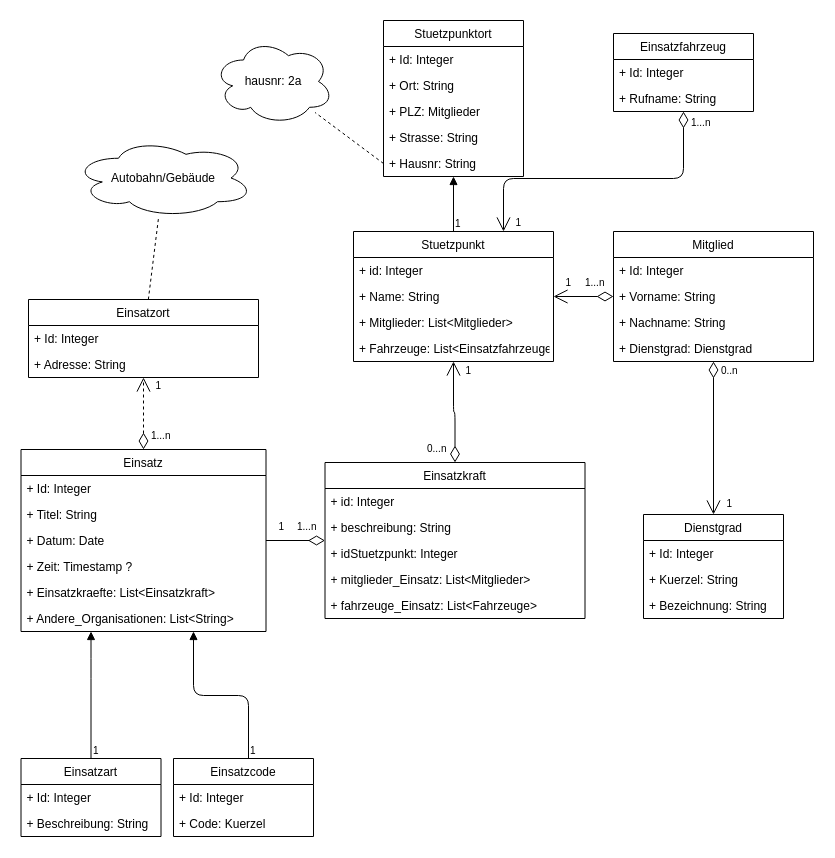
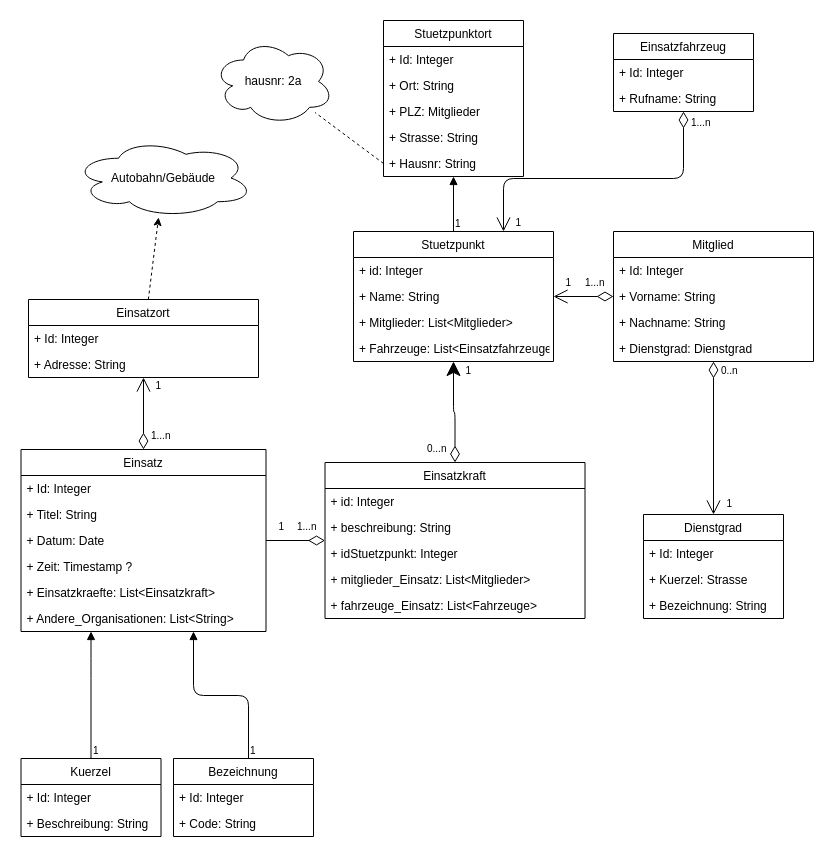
  <mxCell id="0" />
  <mxCell id="1" parent="0" />
  <mxCell id="2" value="Mitglied" style="swimlane;fontStyle=0;childLayout=stackLayout;horizontal=1;startSize=26;fillColor=none;horizontalStack=0;resizeParent=1;resizeParentMax=0;resizeLast=0;collapsible=1;marginBottom=0;" parent="1" vertex="1"><mxGeometry x="613" y="231" width="200" height="130" as="geometry" /></mxCell>
  <mxCell id="3" value="+ Id: Integer" style="text;strokeColor=none;fillColor=none;align=left;verticalAlign=top;spacingLeft=4;spacingRight=4;overflow=hidden;rotatable=0;points=[[0,0.5],[1,0.5]];portConstraint=eastwest;" parent="2" vertex="1"><mxGeometry y="26" width="200" height="26" as="geometry" /></mxCell>
  <mxCell id="4" value="+ Vorname: String" style="text;strokeColor=none;fillColor=none;align=left;verticalAlign=top;spacingLeft=4;spacingRight=4;overflow=hidden;rotatable=0;points=[[0,0.5],[1,0.5]];portConstraint=eastwest;" parent="2" vertex="1"><mxGeometry y="52" width="200" height="26" as="geometry" /></mxCell>
  <mxCell id="5" value="+ Nachname: String" style="text;strokeColor=none;fillColor=none;align=left;verticalAlign=top;spacingLeft=4;spacingRight=4;overflow=hidden;rotatable=0;points=[[0,0.5],[1,0.5]];portConstraint=eastwest;" parent="2" vertex="1"><mxGeometry y="78" width="200" height="26" as="geometry" /></mxCell>
  <mxCell id="6" value="+ Dienstgrad: Dienstgrad" style="text;strokeColor=none;fillColor=none;align=left;verticalAlign=top;spacingLeft=4;spacingRight=4;overflow=hidden;rotatable=0;points=[[0,0.5],[1,0.5]];portConstraint=eastwest;" parent="2" vertex="1"><mxGeometry y="104" width="200" height="26" as="geometry" /></mxCell>
  <mxCell id="7" value="Dienstgrad" style="swimlane;fontStyle=0;childLayout=stackLayout;horizontal=1;startSize=26;fillColor=none;horizontalStack=0;resizeParent=1;resizeParentMax=0;resizeLast=0;collapsible=1;marginBottom=0;" parent="1" vertex="1"><mxGeometry x="643" y="514" width="140" height="104" as="geometry" /></mxCell>
  <mxCell id="8" value="+ Id: Integer" style="text;strokeColor=none;fillColor=none;align=left;verticalAlign=top;spacingLeft=4;spacingRight=4;overflow=hidden;rotatable=0;points=[[0,0.5],[1,0.5]];portConstraint=eastwest;" parent="7" vertex="1"><mxGeometry y="26" width="140" height="26" as="geometry" /></mxCell>
- <mxCell id="9" value="+ Kuerzel: String" style="text;strokeColor=none;fillColor=none;align=left;verticalAlign=top;spacingLeft=4;spacingRight=4;overflow=hidden;rotatable=0;points=[[0,0.5],[1,0.5]];portConstraint=eastwest;" parent="7" vertex="1"><mxGeometry y="52" width="140" height="26" as="geometry" /></mxCell>
+ <mxCell id="9" value="+ Kuerzel: Strasse" style="text;strokeColor=none;fillColor=none;align=left;verticalAlign=top;spacingLeft=4;spacingRight=4;overflow=hidden;rotatable=0;points=[[0,0.5],[1,0.5]];portConstraint=eastwest;" parent="7" vertex="1"><mxGeometry y="52" width="140" height="26" as="geometry" /></mxCell>
  <mxCell id="10" value="+ Bezeichnung: String" style="text;strokeColor=none;fillColor=none;align=left;verticalAlign=top;spacingLeft=4;spacingRight=4;overflow=hidden;rotatable=0;points=[[0,0.5],[1,0.5]];portConstraint=eastwest;" parent="7" vertex="1"><mxGeometry y="78" width="140" height="26" as="geometry" /></mxCell>
  <mxCell id="11" value="hausnr: 2a" style="ellipse;shape=cloud;whiteSpace=wrap;html=1;" parent="1" vertex="1"><mxGeometry x="213" y="38" width="120" height="86" as="geometry" /></mxCell>
  <mxCell id="12" value="" style="endArrow=none;dashed=1;html=1;exitX=0;exitY=0.5;exitDx=0;exitDy=0;" parent="1" source="21" target="11" edge="1"><mxGeometry width="50" height="50" relative="1" as="geometry"><mxPoint x="223" y="-82" as="sourcePoint" /><mxPoint x="153" y="458" as="targetPoint" /><Array as="points" /></mxGeometry></mxCell>
  <mxCell id="13" value="Einsatzort" style="swimlane;fontStyle=0;childLayout=stackLayout;horizontal=1;startSize=26;fillColor=none;horizontalStack=0;resizeParent=1;resizeParentMax=0;resizeLast=0;collapsible=1;marginBottom=0;" parent="1" vertex="1"><mxGeometry x="28" y="299" width="230" height="78" as="geometry" /></mxCell>
  <mxCell id="14" value="+ Id: Integer" style="text;strokeColor=none;fillColor=none;align=left;verticalAlign=top;spacingLeft=4;spacingRight=4;overflow=hidden;rotatable=0;points=[[0,0.5],[1,0.5]];portConstraint=eastwest;" vertex="1" parent="13"><mxGeometry y="26" width="230" height="26" as="geometry" /></mxCell>
  <mxCell id="15" value="+ Adresse: String" style="text;strokeColor=none;fillColor=none;align=left;verticalAlign=top;spacingLeft=4;spacingRight=4;overflow=hidden;rotatable=0;points=[[0,0.5],[1,0.5]];portConstraint=eastwest;" parent="13" vertex="1"><mxGeometry y="52" width="230" height="26" as="geometry" /></mxCell>
  <mxCell id="16" value="Stuetzpunktort" style="swimlane;fontStyle=0;childLayout=stackLayout;horizontal=1;startSize=26;fillColor=none;horizontalStack=0;resizeParent=1;resizeParentMax=0;resizeLast=0;collapsible=1;marginBottom=0;" parent="1" vertex="1"><mxGeometry x="383" y="20" width="140" height="156" as="geometry" /></mxCell>
  <mxCell id="17" value="+ Id: Integer" style="text;strokeColor=none;fillColor=none;align=left;verticalAlign=top;spacingLeft=4;spacingRight=4;overflow=hidden;rotatable=0;points=[[0,0.5],[1,0.5]];portConstraint=eastwest;" parent="16" vertex="1"><mxGeometry y="26" width="140" height="26" as="geometry" /></mxCell>
  <mxCell id="18" value="+ Ort: String" style="text;strokeColor=none;fillColor=none;align=left;verticalAlign=top;spacingLeft=4;spacingRight=4;overflow=hidden;rotatable=0;points=[[0,0.5],[1,0.5]];portConstraint=eastwest;" vertex="1" parent="16"><mxGeometry y="52" width="140" height="26" as="geometry" /></mxCell>
  <mxCell id="19" value="+ PLZ: Mitglieder" style="text;strokeColor=none;fillColor=none;align=left;verticalAlign=top;spacingLeft=4;spacingRight=4;overflow=hidden;rotatable=0;points=[[0,0.5],[1,0.5]];portConstraint=eastwest;" vertex="1" parent="16"><mxGeometry y="78" width="140" height="26" as="geometry" /></mxCell>
  <mxCell id="20" value="+ Strasse: String" style="text;strokeColor=none;fillColor=none;align=left;verticalAlign=top;spacingLeft=4;spacingRight=4;overflow=hidden;rotatable=0;points=[[0,0.5],[1,0.5]];portConstraint=eastwest;" parent="16" vertex="1"><mxGeometry y="104" width="140" height="26" as="geometry" /></mxCell>
  <mxCell id="21" value="+ Hausnr: String" style="text;strokeColor=none;fillColor=none;align=left;verticalAlign=top;spacingLeft=4;spacingRight=4;overflow=hidden;rotatable=0;points=[[0,0.5],[1,0.5]];portConstraint=eastwest;" parent="16" vertex="1"><mxGeometry y="130" width="140" height="26" as="geometry" /></mxCell>
  <mxCell id="22" value="Stuetzpunkt" style="swimlane;fontStyle=0;childLayout=stackLayout;horizontal=1;startSize=26;fillColor=none;horizontalStack=0;resizeParent=1;resizeParentMax=0;resizeLast=0;collapsible=1;marginBottom=0;" parent="1" vertex="1"><mxGeometry x="353" y="231" width="200" height="130" as="geometry" /></mxCell>
  <mxCell id="23" value="+ id: Integer" style="text;strokeColor=none;fillColor=none;align=left;verticalAlign=top;spacingLeft=4;spacingRight=4;overflow=hidden;rotatable=0;points=[[0,0.5],[1,0.5]];portConstraint=eastwest;" parent="22" vertex="1"><mxGeometry y="26" width="200" height="26" as="geometry" /></mxCell>
  <mxCell id="24" value="+ Name: String" style="text;strokeColor=none;fillColor=none;align=left;verticalAlign=top;spacingLeft=4;spacingRight=4;overflow=hidden;rotatable=0;points=[[0,0.5],[1,0.5]];portConstraint=eastwest;" parent="22" vertex="1"><mxGeometry y="52" width="200" height="26" as="geometry" /></mxCell>
  <mxCell id="25" value="+ Mitglieder: List&lt;Mitglieder&gt;" style="text;strokeColor=none;fillColor=none;align=left;verticalAlign=top;spacingLeft=4;spacingRight=4;overflow=hidden;rotatable=0;points=[[0,0.5],[1,0.5]];portConstraint=eastwest;" parent="22" vertex="1"><mxGeometry y="78" width="200" height="26" as="geometry" /></mxCell>
  <mxCell id="26" value="+ Fahrzeuge: List&lt;Einsatzfahrzeuge&gt;" style="text;strokeColor=none;fillColor=none;align=left;verticalAlign=top;spacingLeft=4;spacingRight=4;overflow=hidden;rotatable=0;points=[[0,0.5],[1,0.5]];portConstraint=eastwest;" parent="22" vertex="1"><mxGeometry y="104" width="200" height="26" as="geometry" /></mxCell>
  <mxCell id="27" value="Einsatzfahrzeug" style="swimlane;fontStyle=0;childLayout=stackLayout;horizontal=1;startSize=26;fillColor=none;horizontalStack=0;resizeParent=1;resizeParentMax=0;resizeLast=0;collapsible=1;marginBottom=0;" parent="1" vertex="1"><mxGeometry x="613" y="33" width="140" height="78" as="geometry" /></mxCell>
  <mxCell id="28" value="+ Id: Integer" style="text;strokeColor=none;fillColor=none;align=left;verticalAlign=top;spacingLeft=4;spacingRight=4;overflow=hidden;rotatable=0;points=[[0,0.5],[1,0.5]];portConstraint=eastwest;" parent="27" vertex="1"><mxGeometry y="26" width="140" height="26" as="geometry" /></mxCell>
  <mxCell id="29" value="+ Rufname: String" style="text;strokeColor=none;fillColor=none;align=left;verticalAlign=top;spacingLeft=4;spacingRight=4;overflow=hidden;rotatable=0;points=[[0,0.5],[1,0.5]];portConstraint=eastwest;" parent="27" vertex="1"><mxGeometry y="52" width="140" height="26" as="geometry" /></mxCell>
- <mxCell id="30" value="Einsatzart" style="swimlane;fontStyle=0;childLayout=stackLayout;horizontal=1;startSize=26;fillColor=none;horizontalStack=0;resizeParent=1;resizeParentMax=0;resizeLast=0;collapsible=1;marginBottom=0;" parent="1" vertex="1"><mxGeometry x="20.5" y="758" width="140" height="78" as="geometry" /></mxCell>
+ <mxCell id="30" value="Kuerzel" style="swimlane;fontStyle=0;childLayout=stackLayout;horizontal=1;startSize=26;fillColor=none;horizontalStack=0;resizeParent=1;resizeParentMax=0;resizeLast=0;collapsible=1;marginBottom=0;" parent="1" vertex="1"><mxGeometry x="20.5" y="758" width="140" height="78" as="geometry" /></mxCell>
  <mxCell id="31" value="+ Id: Integer" style="text;strokeColor=none;fillColor=none;align=left;verticalAlign=top;spacingLeft=4;spacingRight=4;overflow=hidden;rotatable=0;points=[[0,0.5],[1,0.5]];portConstraint=eastwest;" parent="30" vertex="1"><mxGeometry y="26" width="140" height="26" as="geometry" /></mxCell>
  <mxCell id="32" value="+ Beschreibung: String" style="text;strokeColor=none;fillColor=none;align=left;verticalAlign=top;spacingLeft=4;spacingRight=4;overflow=hidden;rotatable=0;points=[[0,0.5],[1,0.5]];portConstraint=eastwest;" parent="30" vertex="1"><mxGeometry y="52" width="140" height="26" as="geometry" /></mxCell>
  <mxCell id="33" value="Einsatz" style="swimlane;fontStyle=0;childLayout=stackLayout;horizontal=1;startSize=26;fillColor=none;horizontalStack=0;resizeParent=1;resizeParentMax=0;resizeLast=0;collapsible=1;marginBottom=0;" parent="1" vertex="1"><mxGeometry x="20.5" y="449" width="245" height="182" as="geometry" /></mxCell>
  <mxCell id="34" value="+ Id: Integer" style="text;strokeColor=none;fillColor=none;align=left;verticalAlign=top;spacingLeft=4;spacingRight=4;overflow=hidden;rotatable=0;points=[[0,0.5],[1,0.5]];portConstraint=eastwest;" parent="33" vertex="1"><mxGeometry y="26" width="245" height="26" as="geometry" /></mxCell>
  <mxCell id="35" value="+ Titel: String" style="text;strokeColor=none;fillColor=none;align=left;verticalAlign=top;spacingLeft=4;spacingRight=4;overflow=hidden;rotatable=0;points=[[0,0.5],[1,0.5]];portConstraint=eastwest;" parent="33" vertex="1"><mxGeometry y="52" width="245" height="26" as="geometry" /></mxCell>
  <mxCell id="36" value="+ Datum: Date" style="text;strokeColor=none;fillColor=none;align=left;verticalAlign=top;spacingLeft=4;spacingRight=4;overflow=hidden;rotatable=0;points=[[0,0.5],[1,0.5]];portConstraint=eastwest;" parent="33" vertex="1"><mxGeometry y="78" width="245" height="26" as="geometry" /></mxCell>
  <mxCell id="37" value="+ Zeit: Timestamp ?" style="text;strokeColor=none;fillColor=none;align=left;verticalAlign=top;spacingLeft=4;spacingRight=4;overflow=hidden;rotatable=0;points=[[0,0.5],[1,0.5]];portConstraint=eastwest;" parent="33" vertex="1"><mxGeometry y="104" width="245" height="26" as="geometry" /></mxCell>
  <mxCell id="38" value="+ Einsatzkraefte: List&lt;Einsatzkraft&gt;" style="text;strokeColor=none;fillColor=none;align=left;verticalAlign=top;spacingLeft=4;spacingRight=4;overflow=hidden;rotatable=0;points=[[0,0.5],[1,0.5]];portConstraint=eastwest;" parent="33" vertex="1"><mxGeometry y="130" width="245" height="26" as="geometry" /></mxCell>
  <mxCell id="39" value="+ Andere_Organisationen: List&lt;String&gt;" style="text;strokeColor=none;fillColor=none;align=left;verticalAlign=top;spacingLeft=4;spacingRight=4;overflow=hidden;rotatable=0;points=[[0,0.5],[1,0.5]];portConstraint=eastwest;" parent="33" vertex="1"><mxGeometry y="156" width="245" height="26" as="geometry" /></mxCell>
  <mxCell id="40" value="Einsatzkraft" style="swimlane;fontStyle=0;childLayout=stackLayout;horizontal=1;startSize=26;fillColor=none;horizontalStack=0;resizeParent=1;resizeParentMax=0;resizeLast=0;collapsible=1;marginBottom=0;" parent="1" vertex="1"><mxGeometry x="324.5" y="462" width="260" height="156" as="geometry" /></mxCell>
  <mxCell id="41" value="+ id: Integer" style="text;strokeColor=none;fillColor=none;align=left;verticalAlign=top;spacingLeft=4;spacingRight=4;overflow=hidden;rotatable=0;points=[[0,0.5],[1,0.5]];portConstraint=eastwest;" parent="40" vertex="1"><mxGeometry y="26" width="260" height="26" as="geometry" /></mxCell>
  <mxCell id="42" value="+ beschreibung: String" style="text;strokeColor=none;fillColor=none;align=left;verticalAlign=top;spacingLeft=4;spacingRight=4;overflow=hidden;rotatable=0;points=[[0,0.5],[1,0.5]];portConstraint=eastwest;" parent="40" vertex="1"><mxGeometry y="52" width="260" height="26" as="geometry" /></mxCell>
  <mxCell id="43" value="+ idStuetzpunkt: Integer" style="text;strokeColor=none;fillColor=none;align=left;verticalAlign=top;spacingLeft=4;spacingRight=4;overflow=hidden;rotatable=0;points=[[0,0.5],[1,0.5]];portConstraint=eastwest;" parent="40" vertex="1"><mxGeometry y="78" width="260" height="26" as="geometry" /></mxCell>
  <mxCell id="44" value="+ mitglieder_Einsatz: List&lt;Mitglieder&gt;" style="text;strokeColor=none;fillColor=none;align=left;verticalAlign=top;spacingLeft=4;spacingRight=4;overflow=hidden;rotatable=0;points=[[0,0.5],[1,0.5]];portConstraint=eastwest;" parent="40" vertex="1"><mxGeometry y="104" width="260" height="26" as="geometry" /></mxCell>
  <mxCell id="45" value="+ fahrzeuge_Einsatz: List&lt;Fahrzeuge&gt;" style="text;strokeColor=none;fillColor=none;align=left;verticalAlign=top;spacingLeft=4;spacingRight=4;overflow=hidden;rotatable=0;points=[[0,0.5],[1,0.5]];portConstraint=eastwest;" parent="40" vertex="1"><mxGeometry y="130" width="260" height="26" as="geometry" /></mxCell>
  <mxCell id="46" value="Autobahn/Gebäude" style="ellipse;shape=cloud;whiteSpace=wrap;html=1;" parent="1" vertex="1"><mxGeometry x="73" y="138" width="180" height="79" as="geometry" /></mxCell>
- <mxCell id="47" value="" style="endArrow=none;dashed=1;html=1;" parent="1" source="13" target="46" edge="1"><mxGeometry width="50" height="50" relative="1" as="geometry"><mxPoint x="13" y="218" as="sourcePoint" /><mxPoint x="63" y="168" as="targetPoint" /></mxGeometry></mxCell>
+ <mxCell id="47" value="" style="endArrow=classic;dashed=1;html=1;" parent="1" source="13" target="46" edge="1"><mxGeometry width="50" height="50" relative="1" as="geometry"><mxPoint x="13" y="218" as="sourcePoint" /><mxPoint x="63" y="168" as="targetPoint" /></mxGeometry></mxCell>
  <mxCell id="48" value="" style="endArrow=block;endFill=1;html=1;edgeStyle=orthogonalEdgeStyle;align=left;verticalAlign=top;" parent="1" source="30" target="33" edge="1"><mxGeometry x="-1" relative="1" as="geometry"><mxPoint x="153" y="768" as="sourcePoint" /><mxPoint x="443" y="698" as="targetPoint" /><mxPoint as="offset" /><Array as="points"><mxPoint x="91" y="668" /><mxPoint x="91" y="668" /></Array></mxGeometry></mxCell>
  <mxCell id="49" value="1" style="resizable=0;html=1;align=left;verticalAlign=bottom;labelBackgroundColor=#ffffff;fontSize=10;" parent="48" connectable="0" vertex="1"><mxGeometry x="-1" relative="1" as="geometry" /></mxCell>
  <mxCell id="50" value="" style="endArrow=none;html=1;endSize=12;startArrow=diamondThin;startSize=14;startFill=0;edgeStyle=orthogonalEdgeStyle;" parent="1" source="40" target="33" edge="1"><mxGeometry relative="1" as="geometry"><mxPoint x="273" y="698" as="sourcePoint" /><mxPoint x="433" y="698" as="targetPoint" /></mxGeometry></mxCell>
  <mxCell id="51" value="1...n" style="resizable=0;html=1;align=left;verticalAlign=top;labelBackgroundColor=#ffffff;fontSize=10;" parent="50" connectable="0" vertex="1"><mxGeometry x="-1" relative="1" as="geometry"><mxPoint x="-30" y="-26" as="offset" /></mxGeometry></mxCell>
  <mxCell id="52" value="1" style="resizable=0;html=1;align=right;verticalAlign=top;labelBackgroundColor=#ffffff;fontSize=10;" parent="50" connectable="0" vertex="1"><mxGeometry x="1" relative="1" as="geometry"><mxPoint x="18" y="-26" as="offset" /></mxGeometry></mxCell>
- <mxCell id="53" value="" style="endArrow=open;html=1;endSize=12;startArrow=diamondThin;startSize=14;startFill=0;edgeStyle=orthogonalEdgeStyle;dashed=1;" parent="1" source="33" target="13" edge="1"><mxGeometry relative="1" as="geometry"><mxPoint x="93" y="388" as="sourcePoint" /><mxPoint x="233" y="408" as="targetPoint" /></mxGeometry></mxCell>
+ <mxCell id="53" value="" style="endArrow=open;html=1;endSize=12;startArrow=diamondThin;startSize=14;startFill=0;edgeStyle=orthogonalEdgeStyle;" parent="1" source="33" target="13" edge="1"><mxGeometry relative="1" as="geometry"><mxPoint x="93" y="388" as="sourcePoint" /><mxPoint x="233" y="408" as="targetPoint" /></mxGeometry></mxCell>
  <mxCell id="54" value="1...n" style="resizable=0;html=1;align=left;verticalAlign=top;labelBackgroundColor=#ffffff;fontSize=10;" parent="53" connectable="0" vertex="1"><mxGeometry x="-1" relative="1" as="geometry"><mxPoint x="6" y="-26" as="offset" /></mxGeometry></mxCell>
  <mxCell id="55" value="1" style="resizable=0;html=1;align=right;verticalAlign=top;labelBackgroundColor=#ffffff;fontSize=10;" parent="53" connectable="0" vertex="1"><mxGeometry x="1" relative="1" as="geometry"><mxPoint x="18" y="-4" as="offset" /></mxGeometry></mxCell>
  <mxCell id="56" value="" style="endArrow=open;html=1;endSize=12;startArrow=diamondThin;startSize=14;startFill=0;edgeStyle=orthogonalEdgeStyle;" parent="1" source="2" target="7" edge="1"><mxGeometry relative="1" as="geometry"><mxPoint x="663" y="428" as="sourcePoint" /><mxPoint x="793" y="448" as="targetPoint" /></mxGeometry></mxCell>
  <mxCell id="57" value="0..n" style="resizable=0;html=1;align=left;verticalAlign=top;labelBackgroundColor=#ffffff;fontSize=10;" parent="56" connectable="0" vertex="1"><mxGeometry x="-1" relative="1" as="geometry"><mxPoint x="6" y="-3" as="offset" /></mxGeometry></mxCell>
  <mxCell id="58" value="1" style="resizable=0;html=1;align=right;verticalAlign=top;labelBackgroundColor=#ffffff;fontSize=10;" parent="56" connectable="0" vertex="1"><mxGeometry x="1" relative="1" as="geometry"><mxPoint x="19" y="-23" as="offset" /></mxGeometry></mxCell>
  <mxCell id="59" value="" style="endArrow=open;html=1;endSize=12;startArrow=diamondThin;startSize=14;startFill=0;edgeStyle=orthogonalEdgeStyle;" parent="1" source="2" target="22" edge="1"><mxGeometry relative="1" as="geometry"><mxPoint x="334.5" y="550" as="sourcePoint" /><mxPoint x="275.5" y="550" as="targetPoint" /></mxGeometry></mxCell>
  <mxCell id="60" value="1...n" style="resizable=0;html=1;align=left;verticalAlign=top;labelBackgroundColor=#ffffff;fontSize=10;" parent="59" connectable="0" vertex="1"><mxGeometry x="-1" relative="1" as="geometry"><mxPoint x="-30" y="-26" as="offset" /></mxGeometry></mxCell>
  <mxCell id="61" value="1" style="resizable=0;html=1;align=right;verticalAlign=top;labelBackgroundColor=#ffffff;fontSize=10;" parent="59" connectable="0" vertex="1"><mxGeometry x="1" relative="1" as="geometry"><mxPoint x="18" y="-26" as="offset" /></mxGeometry></mxCell>
- <mxCell id="62" value="" style="endArrow=open;html=1;endSize=12;startArrow=diamondThin;startSize=14;startFill=0;edgeStyle=orthogonalEdgeStyle;" parent="1" source="40" target="22" edge="1"><mxGeometry relative="1" as="geometry"><mxPoint x="443" y="438" as="sourcePoint" /><mxPoint x="633" y="412" as="targetPoint" /></mxGeometry></mxCell>
+ <mxCell id="62" value="" style="endArrow=classic;html=1;endSize=12;startArrow=diamondThin;startSize=14;startFill=0;edgeStyle=orthogonalEdgeStyle;" parent="1" source="40" target="22" edge="1"><mxGeometry relative="1" as="geometry"><mxPoint x="443" y="438" as="sourcePoint" /><mxPoint x="633" y="412" as="targetPoint" /></mxGeometry></mxCell>
  <mxCell id="63" value="0...n" style="resizable=0;html=1;align=left;verticalAlign=top;labelBackgroundColor=#ffffff;fontSize=10;" parent="62" connectable="0" vertex="1"><mxGeometry x="-1" relative="1" as="geometry"><mxPoint x="-30" y="-26" as="offset" /></mxGeometry></mxCell>
  <mxCell id="64" value="1" style="resizable=0;html=1;align=right;verticalAlign=top;labelBackgroundColor=#ffffff;fontSize=10;" parent="62" connectable="0" vertex="1"><mxGeometry x="1" relative="1" as="geometry"><mxPoint x="18" y="-3" as="offset" /></mxGeometry></mxCell>
  <mxCell id="65" value="" style="endArrow=block;endFill=1;html=1;edgeStyle=orthogonalEdgeStyle;align=left;verticalAlign=top;" parent="1" source="22" target="16" edge="1"><mxGeometry x="-1" relative="1" as="geometry"><mxPoint x="473" y="198" as="sourcePoint" /><mxPoint x="153" y="641" as="targetPoint" /><mxPoint as="offset" /></mxGeometry></mxCell>
  <mxCell id="66" value="1" style="resizable=0;html=1;align=left;verticalAlign=bottom;labelBackgroundColor=#ffffff;fontSize=10;" parent="65" connectable="0" vertex="1"><mxGeometry x="-1" relative="1" as="geometry" /></mxCell>
  <mxCell id="67" value="" style="endArrow=open;html=1;endSize=12;startArrow=diamondThin;startSize=14;startFill=0;edgeStyle=orthogonalEdgeStyle;entryX=0.75;entryY=0;entryDx=0;entryDy=0;exitX=0.5;exitY=1;exitDx=0;exitDy=0;" parent="1" source="27" target="22" edge="1"><mxGeometry relative="1" as="geometry"><mxPoint x="153" y="459" as="sourcePoint" /><mxPoint x="153" y="361" as="targetPoint" /><Array as="points"><mxPoint x="683" y="178" /><mxPoint x="503" y="178" /></Array></mxGeometry></mxCell>
  <mxCell id="68" value="1...n" style="resizable=0;html=1;align=left;verticalAlign=top;labelBackgroundColor=#ffffff;fontSize=10;" parent="67" connectable="0" vertex="1"><mxGeometry x="-1" relative="1" as="geometry"><mxPoint x="6" y="-1" as="offset" /></mxGeometry></mxCell>
  <mxCell id="69" value="1" style="resizable=0;html=1;align=right;verticalAlign=top;labelBackgroundColor=#ffffff;fontSize=10;" parent="67" connectable="0" vertex="1"><mxGeometry x="1" relative="1" as="geometry"><mxPoint x="18" y="-21" as="offset" /></mxGeometry></mxCell>
- <mxCell id="70" value="Einsatzcode" style="swimlane;fontStyle=0;childLayout=stackLayout;horizontal=1;startSize=26;fillColor=none;horizontalStack=0;resizeParent=1;resizeParentMax=0;resizeLast=0;collapsible=1;marginBottom=0;" vertex="1" parent="1"><mxGeometry x="173" y="758" width="140" height="78" as="geometry" /></mxCell>
+ <mxCell id="70" value="Bezeichnung" style="swimlane;fontStyle=0;childLayout=stackLayout;horizontal=1;startSize=26;fillColor=none;horizontalStack=0;resizeParent=1;resizeParentMax=0;resizeLast=0;collapsible=1;marginBottom=0;" vertex="1" parent="1"><mxGeometry x="173" y="758" width="140" height="78" as="geometry" /></mxCell>
  <mxCell id="71" value="+ Id: Integer" style="text;strokeColor=none;fillColor=none;align=left;verticalAlign=top;spacingLeft=4;spacingRight=4;overflow=hidden;rotatable=0;points=[[0,0.5],[1,0.5]];portConstraint=eastwest;" vertex="1" parent="70"><mxGeometry y="26" width="140" height="26" as="geometry" /></mxCell>
- <mxCell id="72" value="+ Code: Kuerzel" style="text;strokeColor=none;fillColor=none;align=left;verticalAlign=top;spacingLeft=4;spacingRight=4;overflow=hidden;rotatable=0;points=[[0,0.5],[1,0.5]];portConstraint=eastwest;" vertex="1" parent="70"><mxGeometry y="52" width="140" height="26" as="geometry" /></mxCell>
+ <mxCell id="72" value="+ Code: String" style="text;strokeColor=none;fillColor=none;align=left;verticalAlign=top;spacingLeft=4;spacingRight=4;overflow=hidden;rotatable=0;points=[[0,0.5],[1,0.5]];portConstraint=eastwest;" vertex="1" parent="70"><mxGeometry y="52" width="140" height="26" as="geometry" /></mxCell>
  <mxCell id="73" value="" style="endArrow=block;endFill=1;html=1;edgeStyle=orthogonalEdgeStyle;align=left;verticalAlign=top;" edge="1" parent="1" source="70" target="33"><mxGeometry x="-1" relative="1" as="geometry"><mxPoint x="212.5" y="758" as="sourcePoint" /><mxPoint x="212.5" y="631" as="targetPoint" /><mxPoint as="offset" /><Array as="points"><mxPoint x="248" y="695" /><mxPoint x="193" y="695" /></Array></mxGeometry></mxCell>
  <mxCell id="74" value="1" style="resizable=0;html=1;align=left;verticalAlign=bottom;labelBackgroundColor=#ffffff;fontSize=10;" connectable="0" vertex="1" parent="73"><mxGeometry x="-1" relative="1" as="geometry" /></mxCell>
